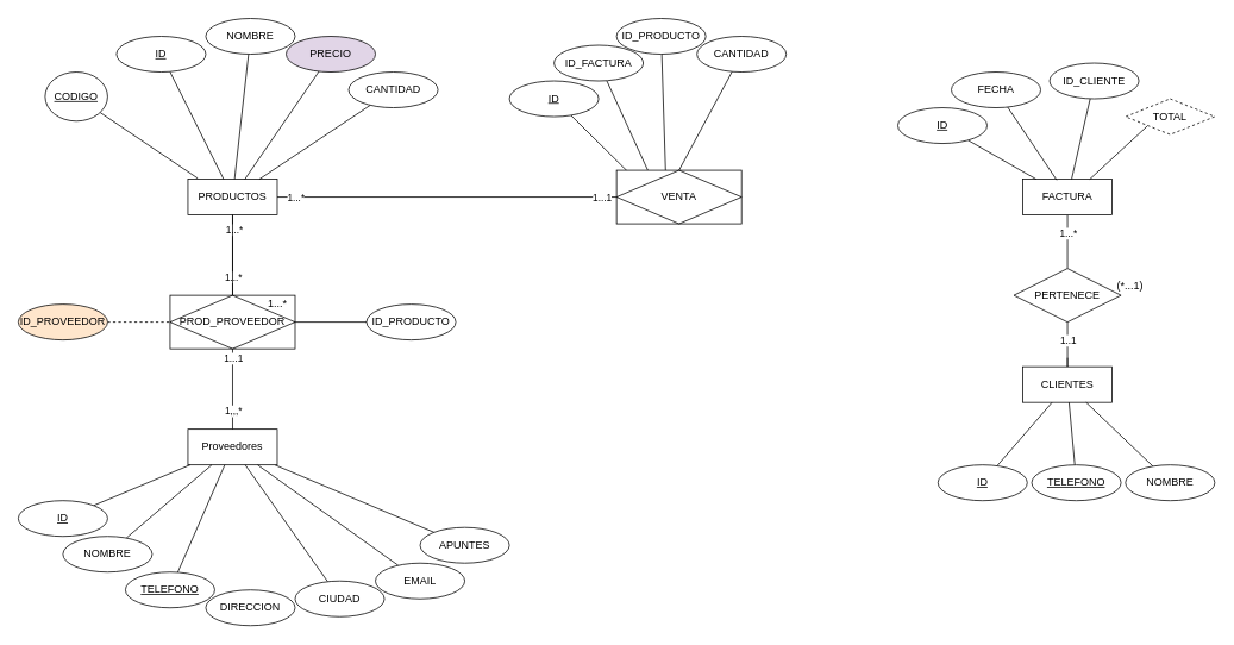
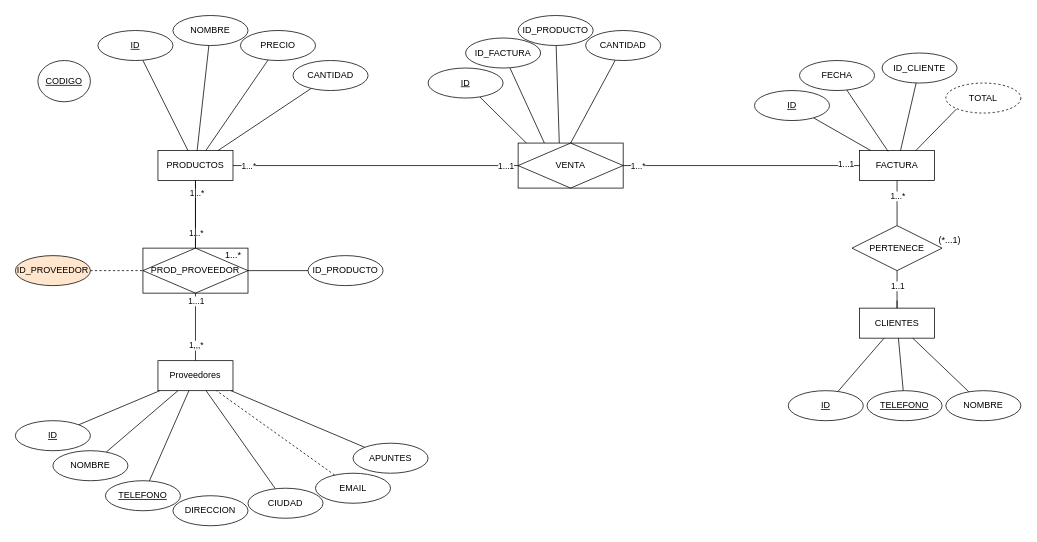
  <mxCell id="0" />
  <mxCell id="1" parent="0" />
  <mxCell id="2" value="PRODUCTOS" style="whiteSpace=wrap;html=1;align=center;" parent="1" vertex="1"><mxGeometry x="210" y="200" width="100" height="40" as="geometry" /></mxCell>
  <mxCell id="3" style="rounded=0;orthogonalLoop=1;jettySize=auto;html=1;endArrow=none;endFill=0;" parent="1" source="4" target="2" edge="1"><mxGeometry relative="1" as="geometry" /></mxCell>
  <mxCell id="4" value="NOMBRE" style="ellipse;whiteSpace=wrap;html=1;align=center;" parent="1" vertex="1"><mxGeometry x="230" y="20" width="100" height="40" as="geometry" /></mxCell>
  <mxCell id="5" style="edgeStyle=none;rounded=0;orthogonalLoop=1;jettySize=auto;html=1;endArrow=none;endFill=0;" parent="1" source="6" target="2" edge="1"><mxGeometry relative="1" as="geometry" /></mxCell>
  <mxCell id="6" value="ID" style="ellipse;whiteSpace=wrap;html=1;align=center;fontStyle=4;" parent="1" vertex="1"><mxGeometry x="130" y="40" width="100" height="40" as="geometry" /></mxCell>
- <mxCell id="7" style="edgeStyle=none;rounded=0;orthogonalLoop=1;jettySize=auto;html=1;entryX=0.11;entryY=-0.025;entryDx=0;entryDy=0;entryPerimeter=0;endArrow=none;endFill=0;" parent="1" source="8" target="2" edge="1"><mxGeometry relative="1" as="geometry" /></mxCell>
  <mxCell id="8" value="CODIGO" style="ellipse;whiteSpace=wrap;html=1;align=center;fontStyle=4;" parent="1" vertex="1"><mxGeometry x="50" y="80" width="70" height="55" as="geometry" /></mxCell>
  <mxCell id="9" style="edgeStyle=none;rounded=0;orthogonalLoop=1;jettySize=auto;html=1;endArrow=none;endFill=0;" parent="1" source="10" target="2" edge="1"><mxGeometry relative="1" as="geometry" /></mxCell>
- <mxCell id="10" value="PRECIO" style="ellipse;whiteSpace=wrap;html=1;align=center;fillColor=#e1d5e7;" parent="1" vertex="1"><mxGeometry x="320" y="40" width="100" height="40" as="geometry" /></mxCell>
+ <mxCell id="10" value="PRECIO" style="ellipse;whiteSpace=wrap;html=1;align=center;" parent="1" vertex="1"><mxGeometry x="320" y="40" width="100" height="40" as="geometry" /></mxCell>
  <mxCell id="11" style="edgeStyle=none;rounded=0;orthogonalLoop=1;jettySize=auto;html=1;endArrow=none;endFill=0;" parent="1" source="12" target="2" edge="1"><mxGeometry relative="1" as="geometry" /></mxCell>
  <mxCell id="12" value="CANTIDAD" style="ellipse;whiteSpace=wrap;html=1;align=center;" parent="1" vertex="1"><mxGeometry x="390" y="80" width="100" height="40" as="geometry" /></mxCell>
  <mxCell id="13" style="edgeStyle=none;rounded=0;orthogonalLoop=1;jettySize=auto;html=1;endArrow=none;endFill=0;" parent="1" source="14" edge="1"><mxGeometry relative="1" as="geometry"><mxPoint x="1195" y="400" as="targetPoint" /></mxGeometry></mxCell>
  <mxCell id="14" value="CLIENTES" style="whiteSpace=wrap;html=1;align=center;" parent="1" vertex="1"><mxGeometry x="1145" y="410" width="100" height="40" as="geometry" /></mxCell>
  <mxCell id="15" style="rounded=0;orthogonalLoop=1;jettySize=auto;html=1;endArrow=none;endFill=0;" parent="1" source="16" target="14" edge="1"><mxGeometry relative="1" as="geometry" /></mxCell>
  <mxCell id="16" value="NOMBRE" style="ellipse;whiteSpace=wrap;html=1;align=center;" parent="1" vertex="1"><mxGeometry x="1260" y="520" width="100" height="40" as="geometry" /></mxCell>
  <mxCell id="17" style="edgeStyle=none;rounded=0;orthogonalLoop=1;jettySize=auto;html=1;endArrow=none;endFill=0;" parent="1" source="18" target="14" edge="1"><mxGeometry relative="1" as="geometry" /></mxCell>
  <mxCell id="18" value="TELEFONO" style="ellipse;whiteSpace=wrap;html=1;align=center;fontStyle=4;" parent="1" vertex="1"><mxGeometry x="1155" y="520" width="100" height="40" as="geometry" /></mxCell>
  <mxCell id="19" style="edgeStyle=none;rounded=0;orthogonalLoop=1;jettySize=auto;html=1;endArrow=none;endFill=0;" parent="1" source="20" target="14" edge="1"><mxGeometry relative="1" as="geometry" /></mxCell>
  <mxCell id="20" value="ID" style="ellipse;whiteSpace=wrap;html=1;align=center;fontStyle=4;" parent="1" vertex="1"><mxGeometry x="1050" y="520" width="100" height="40" as="geometry" /></mxCell>
  <mxCell id="21" style="edgeStyle=none;rounded=0;orthogonalLoop=1;jettySize=auto;html=1;endArrow=none;endFill=0;entryX=0.093;entryY=0.033;entryDx=0;entryDy=0;entryPerimeter=0;" parent="1" source="22" target="45" edge="1"><mxGeometry relative="1" as="geometry"><mxPoint x="710" y="190" as="targetPoint" /></mxGeometry></mxCell>
  <mxCell id="22" value="ID" style="ellipse;whiteSpace=wrap;html=1;align=center;fontStyle=4;" parent="1" vertex="1"><mxGeometry x="570" y="90" width="100" height="40" as="geometry" /></mxCell>
  <mxCell id="23" style="edgeStyle=none;rounded=0;orthogonalLoop=1;jettySize=auto;html=1;endArrow=none;endFill=0;entryX=0.393;entryY=0.083;entryDx=0;entryDy=0;entryPerimeter=0;" parent="1" source="24" target="45" edge="1"><mxGeometry relative="1" as="geometry"><mxPoint x="750.588" y="190" as="targetPoint" /></mxGeometry></mxCell>
  <mxCell id="24" value="ID_PRODUCTO" style="ellipse;whiteSpace=wrap;html=1;align=center;" parent="1" vertex="1"><mxGeometry x="690" y="20" width="100" height="40" as="geometry" /></mxCell>
  <mxCell id="25" style="edgeStyle=none;rounded=0;orthogonalLoop=1;jettySize=auto;html=1;entryX=0.5;entryY=0;entryDx=0;entryDy=0;endArrow=none;endFill=0;" parent="1" source="27" target="49" edge="1"><mxGeometry relative="1" as="geometry" /></mxCell>
  <mxCell id="26" value="1...*" style="edgeLabel;html=1;align=center;verticalAlign=middle;resizable=0;points=[];" parent="25" vertex="1" connectable="0"><mxGeometry x="-0.816" relative="1" as="geometry"><mxPoint y="14.29" as="offset" /></mxGeometry></mxCell>
  <mxCell id="27" value="FACTURA" style="whiteSpace=wrap;html=1;align=center;" parent="1" vertex="1"><mxGeometry x="1145" y="200" width="100" height="40" as="geometry" /></mxCell>
  <mxCell id="28" style="rounded=0;orthogonalLoop=1;jettySize=auto;html=1;entryX=0.38;entryY=0.025;entryDx=0;entryDy=0;endArrow=none;endFill=0;entryPerimeter=0;" parent="1" source="29" target="27" edge="1"><mxGeometry relative="1" as="geometry" /></mxCell>
  <mxCell id="29" value="FECHA" style="ellipse;whiteSpace=wrap;html=1;align=center;" parent="1" vertex="1"><mxGeometry x="1065" y="80" width="100" height="40" as="geometry" /></mxCell>
  <mxCell id="30" style="edgeStyle=none;rounded=0;orthogonalLoop=1;jettySize=auto;html=1;endArrow=none;endFill=0;" parent="1" source="31" target="27" edge="1"><mxGeometry relative="1" as="geometry" /></mxCell>
  <mxCell id="31" value="ID" style="ellipse;whiteSpace=wrap;html=1;align=center;fontStyle=4;" parent="1" vertex="1"><mxGeometry x="1005" y="120" width="100" height="40" as="geometry" /></mxCell>
  <mxCell id="32" style="edgeStyle=none;rounded=0;orthogonalLoop=1;jettySize=auto;html=1;entryX=0.75;entryY=0;entryDx=0;entryDy=0;endArrow=none;endFill=0;exitX=0;exitY=1;exitDx=0;exitDy=0;" parent="1" source="78" target="27" edge="1"><mxGeometry relative="1" as="geometry"><mxPoint x="1283.067" y="147.973" as="sourcePoint" /></mxGeometry></mxCell>
  <mxCell id="33" style="edgeStyle=none;rounded=0;orthogonalLoop=1;jettySize=auto;html=1;entryX=0.25;entryY=0;entryDx=0;entryDy=0;endArrow=none;endFill=0;" parent="1" source="34" target="45" edge="1"><mxGeometry relative="1" as="geometry"><mxPoint x="753" y="190" as="targetPoint" /></mxGeometry></mxCell>
  <mxCell id="34" value="ID_FACTURA" style="ellipse;whiteSpace=wrap;html=1;align=center;" parent="1" vertex="1"><mxGeometry x="620" y="50" width="100" height="40" as="geometry" /></mxCell>
  <mxCell id="35" style="edgeStyle=none;rounded=0;orthogonalLoop=1;jettySize=auto;html=1;endArrow=none;endFill=0;entryX=0.5;entryY=0;entryDx=0;entryDy=0;" parent="1" source="36" target="45" edge="1"><mxGeometry relative="1" as="geometry"><mxPoint x="761.053" y="190" as="targetPoint" /></mxGeometry></mxCell>
  <mxCell id="36" value="CANTIDAD" style="ellipse;whiteSpace=wrap;html=1;align=center;" parent="1" vertex="1"><mxGeometry x="780" y="40" width="100" height="40" as="geometry" /></mxCell>
  <mxCell id="37" style="edgeStyle=none;rounded=0;orthogonalLoop=1;jettySize=auto;html=1;endArrow=none;endFill=0;" parent="1" source="38" target="27" edge="1"><mxGeometry relative="1" as="geometry" /></mxCell>
  <mxCell id="38" value="ID_CLIENTE" style="ellipse;whiteSpace=wrap;html=1;align=center;" parent="1" vertex="1"><mxGeometry x="1175" y="70" width="100" height="40" as="geometry" /></mxCell>
  <mxCell id="39" style="edgeStyle=none;rounded=0;orthogonalLoop=1;jettySize=auto;html=1;endArrow=none;endFill=0;" parent="1" source="45" target="2" edge="1"><mxGeometry relative="1" as="geometry" /></mxCell>
  <mxCell id="40" value="1...*" style="edgeLabel;html=1;align=center;verticalAlign=middle;resizable=0;points=[];" parent="39" vertex="1" connectable="0"><mxGeometry x="0.963" y="-2" relative="1" as="geometry"><mxPoint x="13.14" y="2" as="offset" /></mxGeometry></mxCell>
  <mxCell id="41" value="1...1" style="edgeLabel;html=1;align=center;verticalAlign=middle;resizable=0;points=[];" parent="39" vertex="1" connectable="0"><mxGeometry x="-0.91" relative="1" as="geometry"><mxPoint as="offset" /></mxGeometry></mxCell>
+ <mxCell id="42" style="edgeStyle=none;rounded=0;orthogonalLoop=1;jettySize=auto;html=1;endArrow=none;endFill=0;" parent="1" source="45" target="27" edge="1"><mxGeometry relative="1" as="geometry" /></mxCell>
+ <mxCell id="43" value="1...*" style="edgeLabel;html=1;align=center;verticalAlign=middle;resizable=0;points=[];" parent="42" vertex="1" connectable="0"><mxGeometry x="-0.94" y="1" relative="1" as="geometry"><mxPoint x="10.95" y="1" as="offset" /></mxGeometry></mxCell>
+ <mxCell id="44" value="1...1" style="edgeLabel;html=1;align=center;verticalAlign=middle;resizable=0;points=[];" parent="42" vertex="1" connectable="0"><mxGeometry x="0.878" y="2" relative="1" as="geometry"><mxPoint as="offset" /></mxGeometry></mxCell>
  <mxCell id="45" value="VENTA" style="shape=associativeEntity;whiteSpace=wrap;html=1;align=center;" parent="1" vertex="1"><mxGeometry x="690" y="190" width="140" height="60" as="geometry" /></mxCell>
  <mxCell id="46" style="edgeStyle=none;rounded=0;orthogonalLoop=1;jettySize=auto;html=1;entryX=0.5;entryY=0;entryDx=0;entryDy=0;endArrow=none;endFill=0;" parent="1" source="45" target="45" edge="1"><mxGeometry relative="1" as="geometry" /></mxCell>
  <mxCell id="47" style="edgeStyle=none;rounded=0;orthogonalLoop=1;jettySize=auto;html=1;endArrow=none;endFill=0;" parent="1" source="49" target="14" edge="1"><mxGeometry relative="1" as="geometry" /></mxCell>
  <mxCell id="48" value="1..1" style="edgeLabel;html=1;align=center;verticalAlign=middle;resizable=0;points=[];" parent="47" vertex="1" connectable="0"><mxGeometry x="0.745" relative="1" as="geometry"><mxPoint y="-23.81" as="offset" /></mxGeometry></mxCell>
  <mxCell id="49" value="PERTENECE" style="shape=rhombus;perimeter=rhombusPerimeter;whiteSpace=wrap;html=1;align=center;" parent="1" vertex="1"><mxGeometry x="1135" y="300" width="120" height="60" as="geometry" /></mxCell>
  <mxCell id="50" value="(*...1)" style="text;html=1;align=center;verticalAlign=middle;resizable=0;points=[];autosize=1;" parent="1" vertex="1"><mxGeometry x="1245" y="310" width="40" height="20" as="geometry" /></mxCell>
  <mxCell id="51" style="edgeStyle=none;rounded=0;orthogonalLoop=1;jettySize=auto;html=1;endArrow=none;endFill=0;" parent="1" source="52" target="64" edge="1"><mxGeometry relative="1" as="geometry" /></mxCell>
  <mxCell id="52" value="Proveedores" style="whiteSpace=wrap;html=1;align=center;" parent="1" vertex="1"><mxGeometry x="210" y="480" width="100" height="40" as="geometry" /></mxCell>
  <mxCell id="53" value="DIRECCION" style="ellipse;whiteSpace=wrap;html=1;align=center;" parent="1" vertex="1"><mxGeometry x="230" y="660" width="100" height="40" as="geometry" /></mxCell>
  <mxCell id="54" style="edgeStyle=none;rounded=0;orthogonalLoop=1;jettySize=auto;html=1;endArrow=none;endFill=0;" parent="1" source="55" target="52" edge="1"><mxGeometry relative="1" as="geometry" /></mxCell>
  <mxCell id="55" value="ID" style="ellipse;whiteSpace=wrap;html=1;align=center;fontStyle=4;" parent="1" vertex="1"><mxGeometry x="20" y="560" width="100" height="40" as="geometry" /></mxCell>
  <mxCell id="56" style="edgeStyle=none;rounded=0;orthogonalLoop=1;jettySize=auto;html=1;endArrow=none;endFill=0;" parent="1" source="57" target="52" edge="1"><mxGeometry relative="1" as="geometry" /></mxCell>
  <mxCell id="57" value="TELEFONO" style="ellipse;whiteSpace=wrap;html=1;align=center;fontStyle=4;" parent="1" vertex="1"><mxGeometry x="140" y="640" width="100" height="40" as="geometry" /></mxCell>
- <mxCell id="58" style="edgeStyle=none;rounded=0;orthogonalLoop=1;jettySize=auto;html=1;endArrow=none;endFill=0;" parent="1" source="59" target="52" edge="1"><mxGeometry relative="1" as="geometry" /></mxCell>
+ <mxCell id="58" style="edgeStyle=none;rounded=0;orthogonalLoop=1;jettySize=auto;html=1;endArrow=none;endFill=0;dashed=1;" parent="1" source="59" target="52" edge="1"><mxGeometry relative="1" as="geometry" /></mxCell>
  <mxCell id="59" value="EMAIL" style="ellipse;whiteSpace=wrap;html=1;align=center;" parent="1" vertex="1"><mxGeometry x="420" y="630" width="100" height="40" as="geometry" /></mxCell>
  <mxCell id="60" style="edgeStyle=none;rounded=0;orthogonalLoop=1;jettySize=auto;html=1;endArrow=none;endFill=0;" parent="1" source="61" target="52" edge="1"><mxGeometry relative="1" as="geometry" /></mxCell>
  <mxCell id="61" value="CIUDAD" style="ellipse;whiteSpace=wrap;html=1;align=center;" parent="1" vertex="1"><mxGeometry x="330" y="650" width="100" height="40" as="geometry" /></mxCell>
  <mxCell id="62" style="rounded=0;orthogonalLoop=1;jettySize=auto;html=1;endArrow=none;endFill=0;" parent="1" source="63" target="52" edge="1"><mxGeometry relative="1" as="geometry" /></mxCell>
  <mxCell id="63" value="NOMBRE" style="ellipse;whiteSpace=wrap;html=1;align=center;" parent="1" vertex="1"><mxGeometry x="70" y="600" width="100" height="40" as="geometry" /></mxCell>
  <mxCell id="64" value="APUNTES" style="ellipse;whiteSpace=wrap;html=1;align=center;" parent="1" vertex="1"><mxGeometry x="470" y="590" width="100" height="40" as="geometry" /></mxCell>
  <mxCell id="65" style="edgeStyle=none;rounded=0;orthogonalLoop=1;jettySize=auto;html=1;endArrow=none;endFill=0;" parent="1" source="72" target="2" edge="1"><mxGeometry relative="1" as="geometry"><mxPoint x="280" y="250" as="targetPoint" /><mxPoint x="260" y="330" as="sourcePoint" /></mxGeometry></mxCell>
  <mxCell id="66" value="1...*" style="edgeLabel;html=1;align=center;verticalAlign=middle;resizable=0;points=[];" parent="65" vertex="1" connectable="0"><mxGeometry x="0.643" y="-1" relative="1" as="geometry"><mxPoint as="offset" /></mxGeometry></mxCell>
  <mxCell id="67" value="1...*" style="edgeLabel;html=1;align=center;verticalAlign=middle;resizable=0;points=[];" parent="65" vertex="1" connectable="0"><mxGeometry x="-0.828" relative="1" as="geometry"><mxPoint y="-12.5" as="offset" /></mxGeometry></mxCell>
  <mxCell id="68" style="edgeStyle=none;rounded=0;orthogonalLoop=1;jettySize=auto;html=1;endArrow=none;endFill=0;" parent="1" source="72" target="52" edge="1"><mxGeometry relative="1" as="geometry"><mxPoint x="260" y="390" as="sourcePoint" /></mxGeometry></mxCell>
  <mxCell id="69" value="1...1" style="edgeLabel;html=1;align=center;verticalAlign=middle;resizable=0;points=[];" parent="68" vertex="1" connectable="0"><mxGeometry x="-0.767" relative="1" as="geometry"><mxPoint as="offset" /></mxGeometry></mxCell>
  <mxCell id="70" value="1,,,*" style="edgeLabel;html=1;align=center;verticalAlign=middle;resizable=0;points=[];" parent="68" vertex="1" connectable="0"><mxGeometry x="0.807" relative="1" as="geometry"><mxPoint y="-11.67" as="offset" /></mxGeometry></mxCell>
  <mxCell id="71" value="" style="edgeStyle=none;rounded=0;orthogonalLoop=1;jettySize=auto;html=1;endArrow=none;endFill=0;" parent="1" source="72" target="2" edge="1"><mxGeometry relative="1" as="geometry" /></mxCell>
  <mxCell id="72" value="PROD_PROVEEDOR" style="shape=associativeEntity;whiteSpace=wrap;html=1;align=center;" parent="1" vertex="1"><mxGeometry x="190" y="330" width="140" height="60" as="geometry" /></mxCell>
  <mxCell id="73" value="1...*" style="text;html=1;align=center;verticalAlign=middle;resizable=0;points=[];autosize=1;" parent="1" vertex="1"><mxGeometry x="290" y="330" width="40" height="20" as="geometry" /></mxCell>
  <mxCell id="74" style="edgeStyle=none;rounded=0;orthogonalLoop=1;jettySize=auto;html=1;entryX=1;entryY=0.5;entryDx=0;entryDy=0;endArrow=none;endFill=0;" parent="1" source="75" target="72" edge="1"><mxGeometry relative="1" as="geometry" /></mxCell>
  <mxCell id="75" value="ID_PRODUCTO" style="ellipse;whiteSpace=wrap;html=1;align=center;" parent="1" vertex="1"><mxGeometry x="410" y="340" width="100" height="40" as="geometry" /></mxCell>
  <mxCell id="76" style="edgeStyle=none;rounded=0;orthogonalLoop=1;jettySize=auto;html=1;entryX=0;entryY=0.5;entryDx=0;entryDy=0;endArrow=none;endFill=0;dashed=1;" parent="1" source="77" target="72" edge="1"><mxGeometry relative="1" as="geometry" /></mxCell>
  <mxCell id="77" value="ID_PROVEEDOR" style="ellipse;whiteSpace=wrap;html=1;align=center;fillColor=#ffe6cc;" parent="1" vertex="1"><mxGeometry x="20" y="340" width="100" height="40" as="geometry" /></mxCell>
- <mxCell id="78" value="TOTAL" style="rhombus;whiteSpace=wrap;html=1;align=center;dashed=1;" vertex="1" parent="1"><mxGeometry x="1260" y="110" width="100" height="40" as="geometry" /></mxCell>
+ <mxCell id="78" value="TOTAL" style="ellipse;whiteSpace=wrap;html=1;align=center;dashed=1;" vertex="1" parent="1"><mxGeometry x="1260" y="110" width="100" height="40" as="geometry" /></mxCell>
